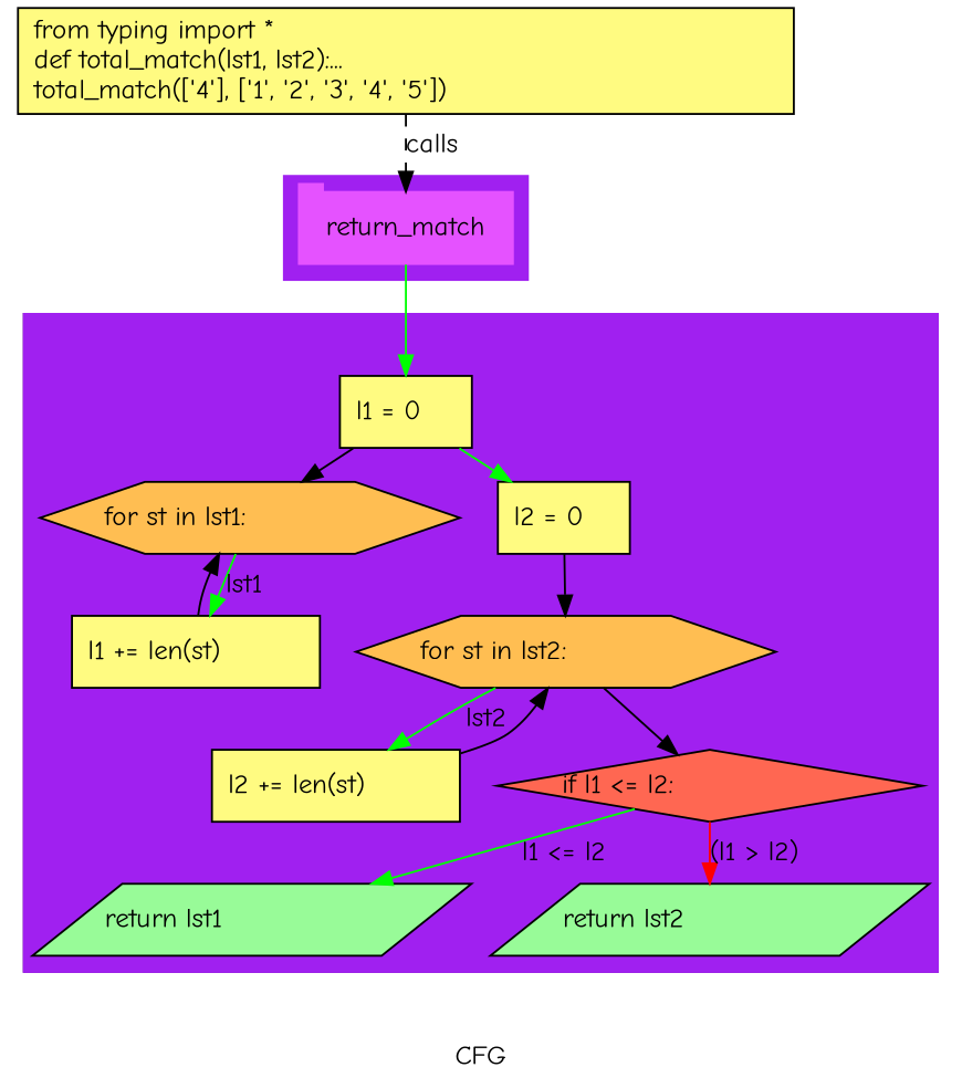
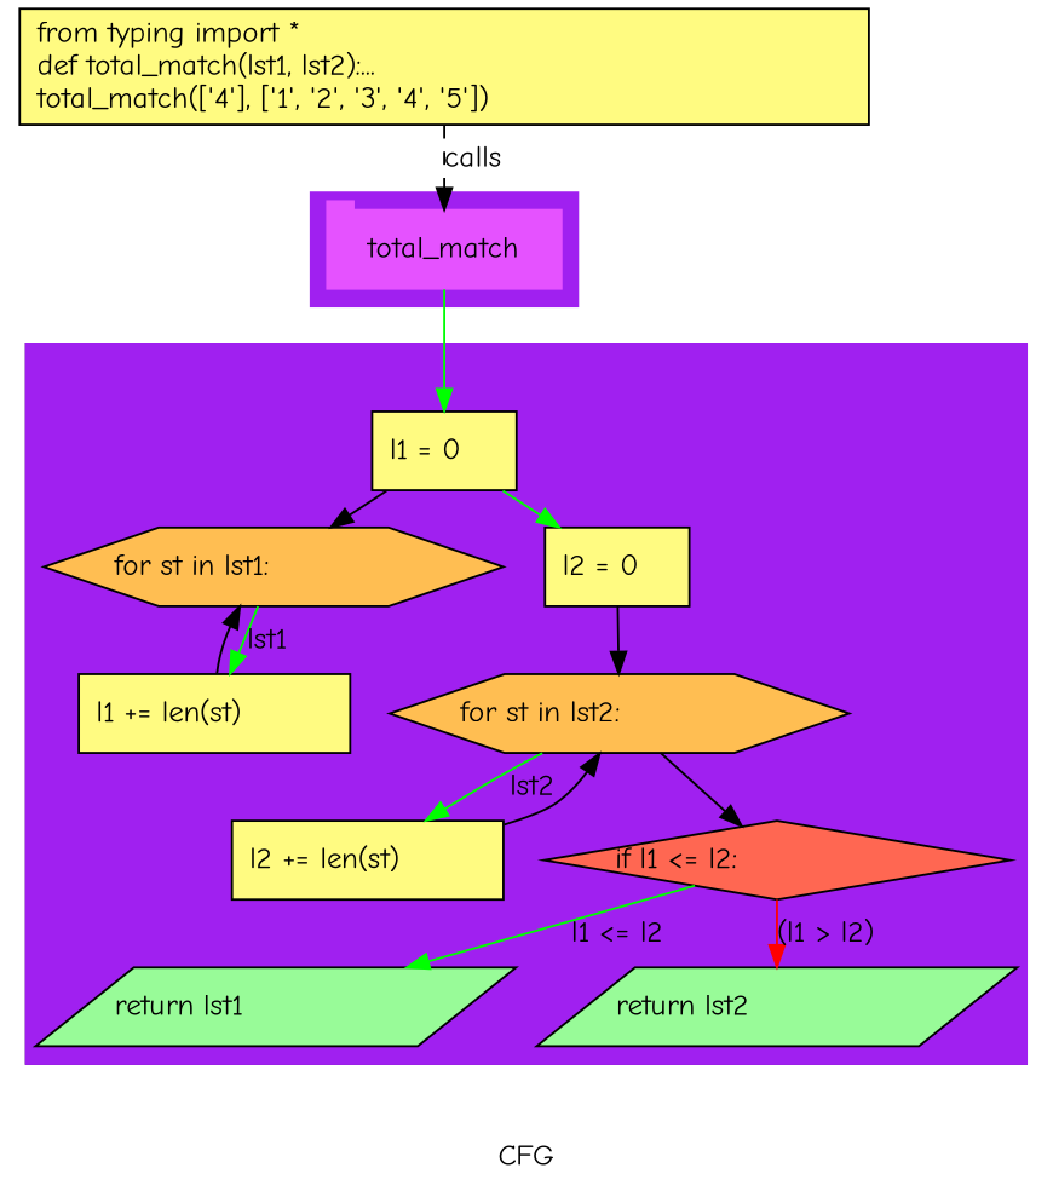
  digraph {
    compound=True
    fontname="Comic Neue"
    label=CFG
    pack=False
    rankdir=TB
    ranksep=0.02
    node [fontname="Comic Neue" shape=rectangle style="filled,solid" fillcolor="#FFFB81"]
    edge [color=green fontname="Comic Neue"]
-   n1 [color="#E552FF" height=0.5 label=return_match linenum="[18]" shape=tab style=filled width=1.4861 fillcolor=""]
+   n1 [color="#E552FF" height=0.5 label=total_match linenum="[18]" shape=tab style=filled width=1.4861 fillcolor=""]
    n2 [height=0.5 label="l1 = 0\l" linenum="[5]" width=0.91667]
    n3 [fillcolor="#FFBE52" height=0.5 label="for st in lst1:\l" linenum="[6]" shape=hexagon width=2.9186]
    n4 [height=0.5 label="l1 += len(st)\l" linenum="[7]" width=1.7222]
    n5 [height=0.5 label="l2 = 0\l" linenum="[9]" width=0.91667]
    n6 [fillcolor="#FFBE52" height=0.5 label="for st in lst2:\l" linenum="[10]" shape=hexagon width=2.9186]
    n7 [height=0.5 label="l2 += len(st)\l" linenum="[11]" width=1.7222]
    n8 [fillcolor="#FF6752" height=0.5 label="if l1 <= l2:\l" linenum="[13]" shape=diamond width=2.9617]
    n9 [fillcolor="#98fb98" height=0.5 label="return lst1\l" linenum="[14]" shape=parallelogram width=2.8323]
    n10 [fillcolor="#98fb98" height=0.5 label="return lst2\l" linenum="[16]" shape=parallelogram width=2.8323]
    n11 [height=0.73611 label="from typing import *\ldef total_match(lst1, lst2):...\ltotal_match(['4'], ['1', '2', '3', '4', '5'])\l" linenum="[1]" width=5.3889]
    subgraph cluster_1 {
      color=purple
      compound=true
      label=""
      shape=tab
      style=filled
      n1
    }
    subgraph cluster_2 {
      label=total_match
      n2
      n3
      n4
      n5
      n6
      n7
      n8
      n9
      n10
      subgraph cluster_3 {
        color=purple
        compound=true
        label=""
        shape=tab
        style=filled
      }
      subgraph cluster_4 {
        color=purple
        compound=true
        label=""
        shape=tab
        style=filled
      }
    }
    n1 -> n2
    n2 -> n3 [color=black]
    n2 -> n5
    n3 -> n4 [label=lst1]
    n4 -> n3 [color=black]
    n5 -> n6 [color=black]
    n6 -> n7 [label=lst2]
    n6 -> n8 [color=black]
    n7 -> n6 [color=black]
    n8 -> n9 [label="l1 <= l2"]
    n8 -> n10 [color=red label="(l1 > l2)"]
    n11 -> n1 [label=calls style=dashed color=""]
  }
